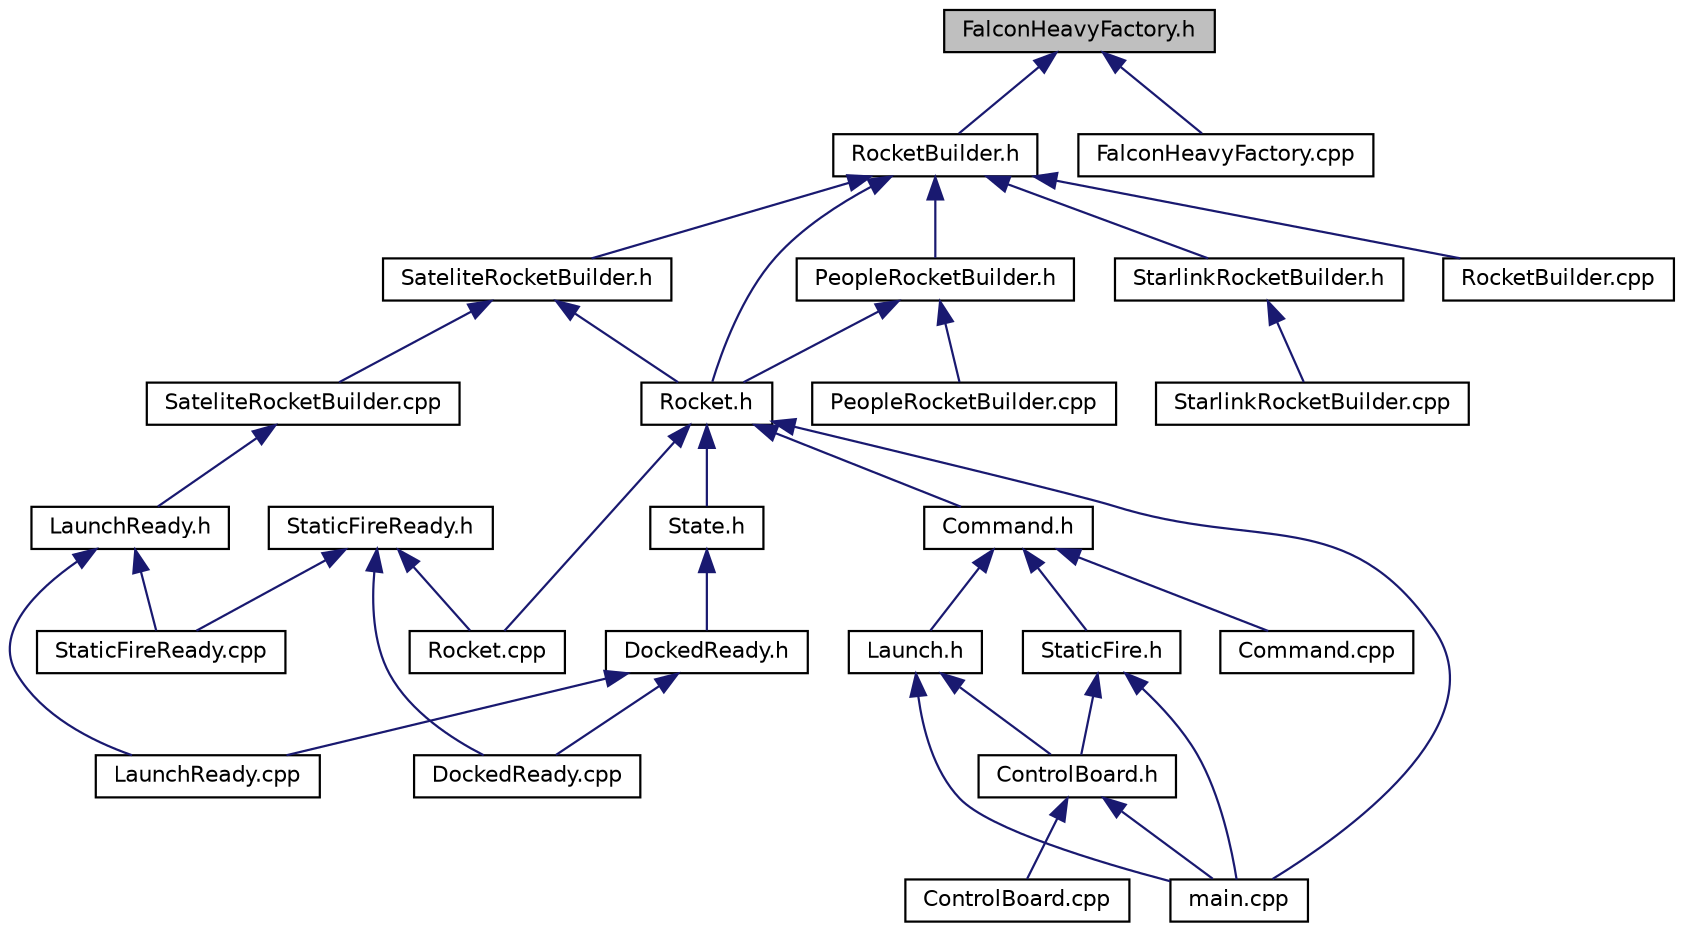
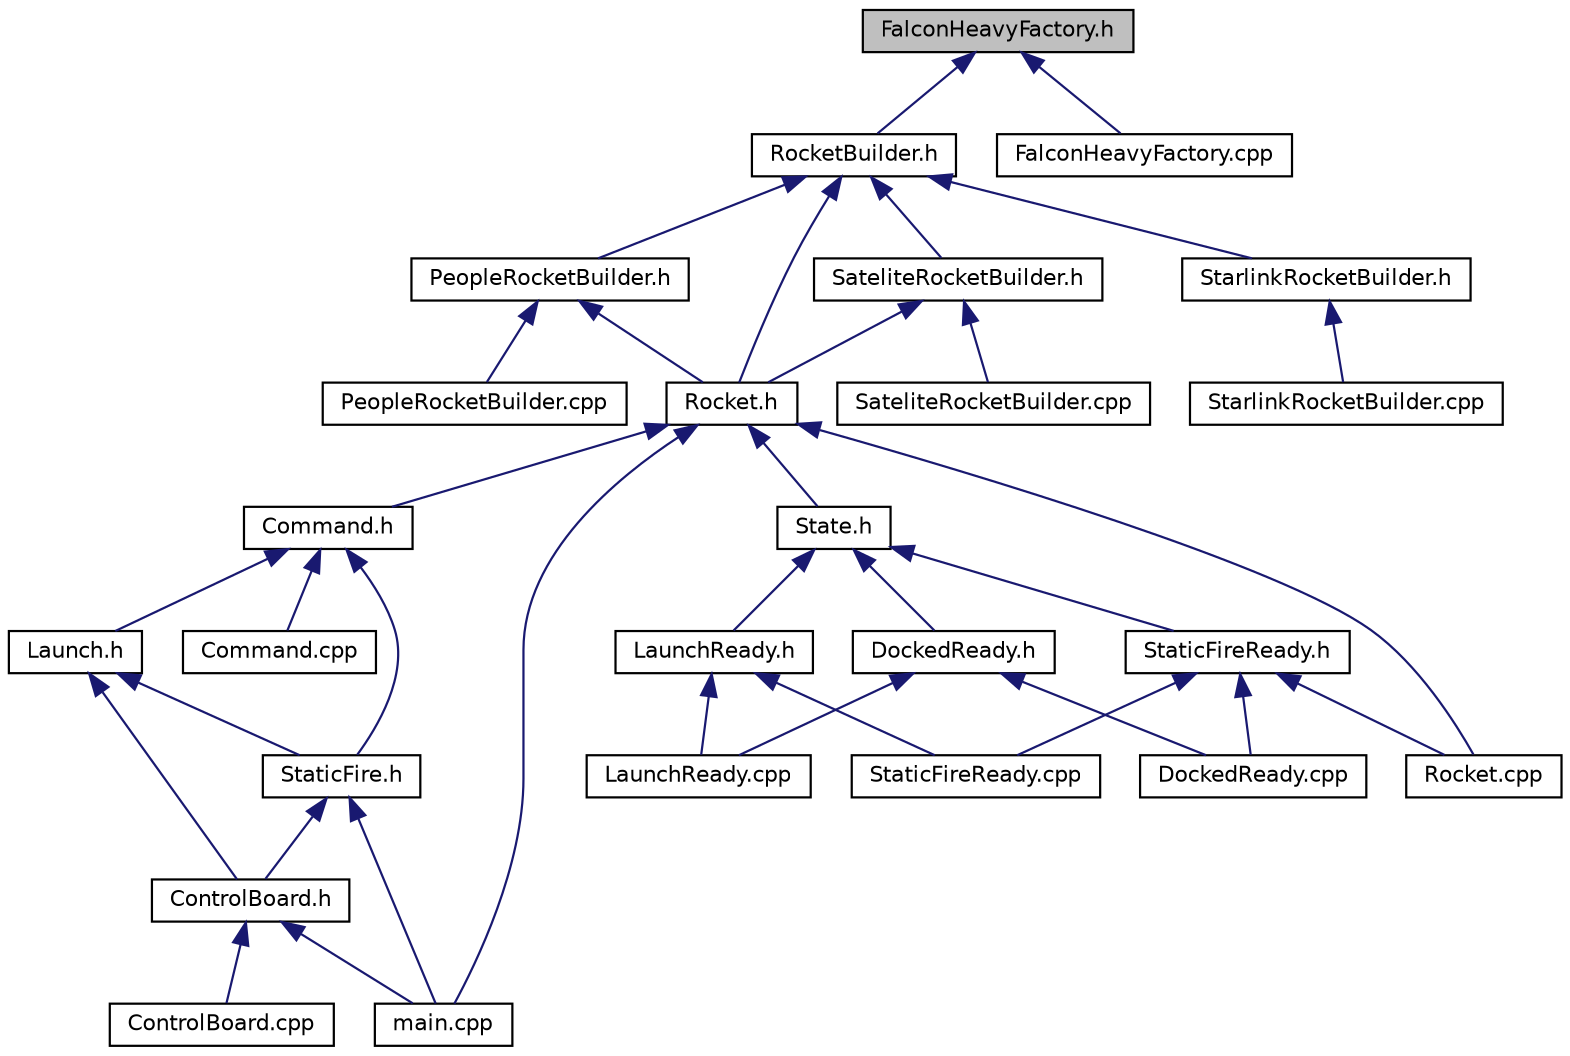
  digraph {
    node [color=black fillcolor=white fontname=Helvetica fontsize=10 shape=record style=filled]
    edge [color=midnightblue dir=back fontname=Helvetica fontsize=10 labelfontname=Helvetica labelfontsize=10 style=solid]
    n1 [fillcolor=grey75 fontcolor=black height=0.2 label="FalconHeavyFactory.h" width=0.4]
    n2 [height=0.2 label="RocketBuilder.h" width=0.4]
    n3 [height=0.2 label="FalconHeavyFactory.cpp" width=0.4]
    n4 [height=0.2 label="Rocket.h" width=0.4]
    n5 [height=0.2 label="PeopleRocketBuilder.h" width=0.4]
    n6 [height=0.2 label="SateliteRocketBuilder.h" width=0.4]
    n7 [height=0.2 label="StarlinkRocketBuilder.h" width=0.4]
-   n8 [height=0.2 label="RocketBuilder.cpp" width=0.4]
    n9 [height=0.2 label="Command.h" width=0.4]
    n10 [height=0.2 label="main.cpp" width=0.4]
    n11 [height=0.2 label="State.h" width=0.4]
    n12 [height=0.2 label="Rocket.cpp" width=0.4]
    n13 [height=0.2 label="PeopleRocketBuilder.cpp" width=0.4]
    n14 [height=0.2 label="SateliteRocketBuilder.cpp" width=0.4]
    n15 [height=0.2 label="StarlinkRocketBuilder.cpp" width=0.4]
    n16 [height=0.2 label="Command.cpp" width=0.4]
    n17 [height=0.2 label="StaticFire.h" width=0.4]
    n18 [height=0.2 label="Launch.h" width=0.4]
    n19 [height=0.2 label="DockedReady.h" width=0.4]
    n20 [height=0.2 label="StaticFireReady.h" width=0.4]
    n21 [height=0.2 label="LaunchReady.h" width=0.4]
    n22 [height=0.2 label="ControlBoard.h" width=0.4]
    n23 [height=0.2 label="ControlBoard.cpp" width=0.4]
    n24 [height=0.2 label="DockedReady.cpp" width=0.4]
    n25 [height=0.2 label="LaunchReady.cpp" width=0.4]
    n26 [height=0.2 label="StaticFireReady.cpp" width=0.4]
    n1 -> n2
    n1 -> n3
    n2 -> n4
    n2 -> n5
    n2 -> n6
    n2 -> n7
-   n2 -> n8
    n4 -> n9
    n4 -> n10
    n4 -> n11
    n4 -> n12
    n5 -> n4
    n5 -> n13
    n6 -> n4
    n6 -> n14
    n7 -> n15
    n9 -> n16
    n9 -> n17
    n9 -> n18
    n11 -> n19
-   n14 -> n21
+   n11 -> n20
+   n11 -> n21
    n17 -> n10
    n17 -> n22
-   n18 -> n10
+   n18 -> n17
    n18 -> n22
    n19 -> n24
    n19 -> n25
    n20 -> n12
    n20 -> n24
    n20 -> n26
    n21 -> n25
    n21 -> n26
    n22 -> n10
    n22 -> n23
  }
